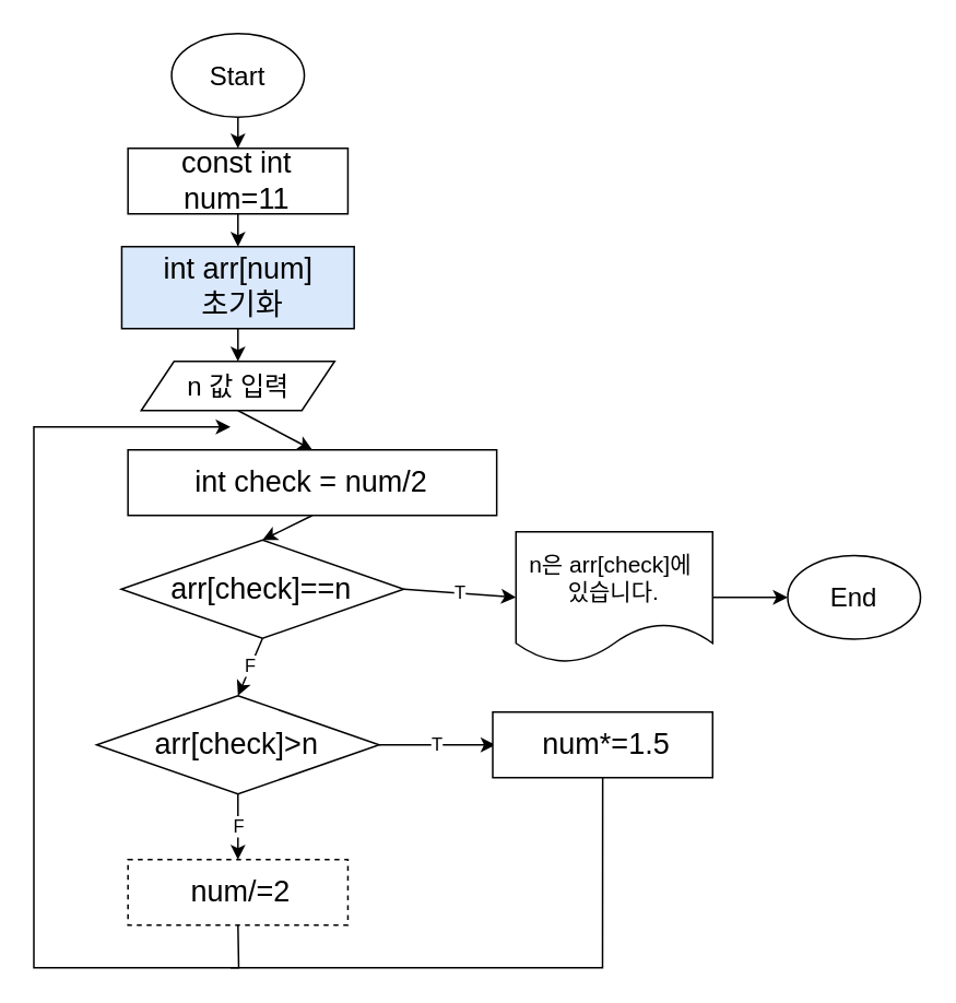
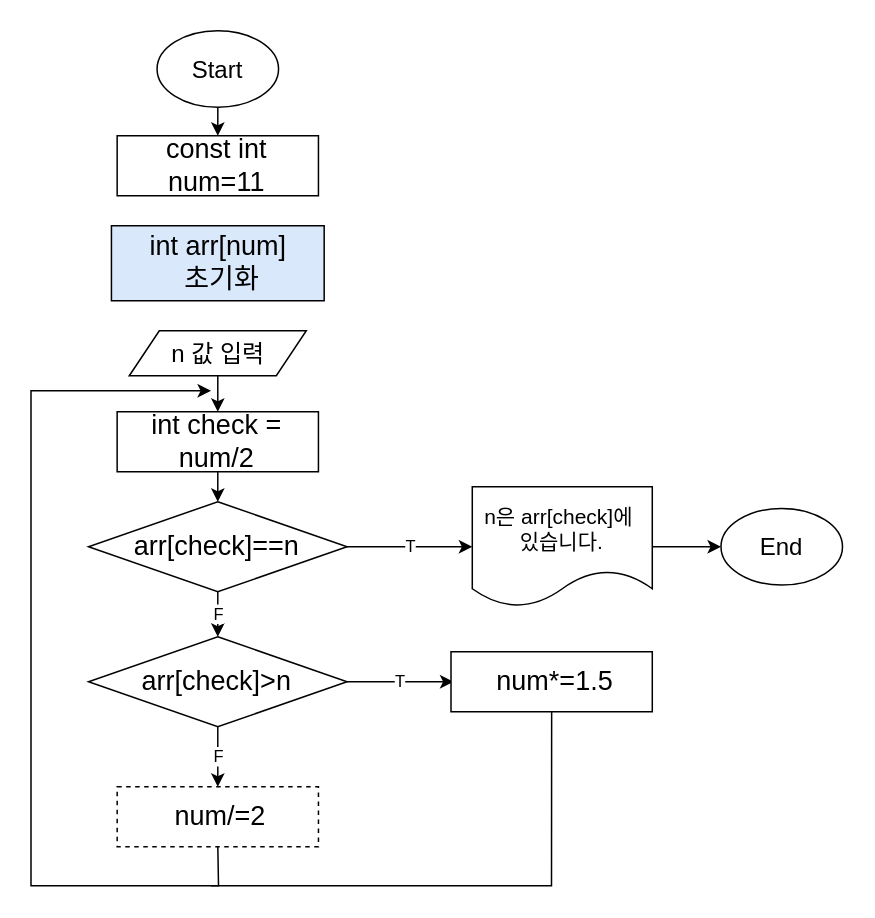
  <mxCell id="0" />
  <mxCell id="1" parent="0" />
  <mxCell id="2" value="&lt;font size=&quot;3&quot;&gt;Start&lt;/font&gt;" style="ellipse;whiteSpace=wrap;html=1;" parent="1" vertex="1"><mxGeometry x="104.04" y="20" width="81" height="51" as="geometry" /></mxCell>
  <mxCell id="3" value="&lt;font size=&quot;3&quot;&gt;n 값 입력&lt;/font&gt;" style="shape=parallelogram;perimeter=parallelogramPerimeter;whiteSpace=wrap;html=1;fixedSize=1;" parent="1" vertex="1"><mxGeometry x="85.53" y="220" width="118" height="30" as="geometry" /></mxCell>
  <mxCell id="4" value="" style="endArrow=classic;html=1;rounded=0;exitX=0.5;exitY=1;exitDx=0;exitDy=0;entryX=0.5;entryY=0;entryDx=0;entryDy=0;" parent="1" source="2" target="13" edge="1"><mxGeometry width="50" height="50" relative="1" as="geometry"><mxPoint x="161.16" y="493" as="sourcePoint" /><mxPoint x="145" y="100" as="targetPoint" /></mxGeometry></mxCell>
  <mxCell id="5" value="&lt;font style=&quot;font-size: 18px;&quot;&gt;int arr[num]&lt;br&gt;&amp;nbsp;초기화&lt;/font&gt;" style="rounded=0;whiteSpace=wrap;html=1;fillColor=#dae8fc;" parent="1" vertex="1"><mxGeometry x="73.63" y="150" width="141.82" height="50" as="geometry" /></mxCell>
- <mxCell id="6" value="" style="endArrow=classic;html=1;rounded=0;exitX=0.5;exitY=1;exitDx=0;exitDy=0;entryX=0.5;entryY=0;entryDx=0;entryDy=0;" parent="1" source="5" target="3" edge="1"><mxGeometry width="50" height="50" relative="1" as="geometry"><mxPoint x="-17.69" y="333" as="sourcePoint" /><mxPoint x="-25.62" y="323" as="targetPoint" /></mxGeometry></mxCell>
- <mxCell id="7" value="&lt;span style=&quot;font-size: 18px;&quot;&gt;arr[check]==n&lt;br&gt;&lt;/span&gt;" style="rhombus;whiteSpace=wrap;html=1;" vertex="1" parent="1"><mxGeometry x="73.34" y="329" width="172.37" height="60" as="geometry" /></mxCell>
+ <mxCell id="7" value="&lt;span style=&quot;font-size: 18px;&quot;&gt;arr[check]==n&lt;br&gt;&lt;/span&gt;" style="rhombus;whiteSpace=wrap;html=1;" vertex="1" parent="1"><mxGeometry x="58.34" y="334" width="172.37" height="60" as="geometry" /></mxCell>
  <mxCell id="8" value="T" style="endArrow=classic;html=1;rounded=0;exitX=1;exitY=0.5;exitDx=0;exitDy=0;entryX=0;entryY=0.5;entryDx=0;entryDy=0;" edge="1" parent="1" source="7" target="22"><mxGeometry width="50" height="50" relative="1" as="geometry"><mxPoint x="460.65" y="534" as="sourcePoint" /><mxPoint x="291.65" y="364" as="targetPoint" /></mxGeometry></mxCell>
  <mxCell id="9" value="F" style="endArrow=classic;html=1;rounded=0;exitX=0.5;exitY=1;exitDx=0;exitDy=0;entryX=0.5;entryY=0;entryDx=0;entryDy=0;" edge="1" parent="1" source="7" target="10"><mxGeometry width="50" height="50" relative="1" as="geometry"><mxPoint x="242.65" y="374" as="sourcePoint" /><mxPoint x="146.18" y="424" as="targetPoint" /></mxGeometry></mxCell>
  <mxCell id="10" value="&lt;span style=&quot;font-size: 18px;&quot;&gt;arr[check]&amp;gt;n&lt;br&gt;&lt;/span&gt;" style="rhombus;whiteSpace=wrap;html=1;" vertex="1" parent="1"><mxGeometry x="58.34" y="424" width="172.37" height="60" as="geometry" /></mxCell>
  <mxCell id="11" value="T" style="endArrow=classic;html=1;rounded=0;exitX=1;exitY=0.5;exitDx=0;exitDy=0;" edge="1" parent="1" source="10"><mxGeometry width="50" height="50" relative="1" as="geometry"><mxPoint x="242.65" y="374" as="sourcePoint" /><mxPoint x="301.65" y="454" as="targetPoint" /></mxGeometry></mxCell>
  <mxCell id="12" value="F" style="endArrow=classic;html=1;rounded=0;exitX=0.5;exitY=1;exitDx=0;exitDy=0;entryX=0.5;entryY=0;entryDx=0;entryDy=0;" edge="1" parent="1" source="10" target="18"><mxGeometry x="-0.003" width="50" height="50" relative="1" as="geometry"><mxPoint x="156.65" y="404" as="sourcePoint" /><mxPoint x="144.54" y="524" as="targetPoint" /><mxPoint as="offset" /></mxGeometry></mxCell>
  <mxCell id="13" value="&lt;font style=&quot;font-size: 18px;&quot;&gt;const int num=11&lt;/font&gt;" style="rounded=0;whiteSpace=wrap;html=1;" vertex="1" parent="1"><mxGeometry x="77.44" y="90" width="134.19" height="40" as="geometry" /></mxCell>
- <mxCell id="14" value="" style="endArrow=classic;html=1;rounded=0;exitX=0.5;exitY=1;exitDx=0;exitDy=0;" edge="1" parent="1" source="13" target="5"><mxGeometry width="50" height="50" relative="1" as="geometry"><mxPoint x="155" y="81" as="sourcePoint" /><mxPoint x="155" y="110" as="targetPoint" /></mxGeometry></mxCell>
  <mxCell id="15" value="" style="endArrow=classic;html=1;rounded=0;exitX=0.5;exitY=1;exitDx=0;exitDy=0;entryX=0.5;entryY=0;entryDx=0;entryDy=0;" edge="1" parent="1" source="3" target="16"><mxGeometry width="50" height="50" relative="1" as="geometry"><mxPoint x="155" y="210" as="sourcePoint" /><mxPoint x="180" y="270" as="targetPoint" /></mxGeometry></mxCell>
- <mxCell id="16" value="&lt;font style=&quot;font-size: 18px;&quot;&gt;int check = num/2&lt;/font&gt;" style="rounded=0;whiteSpace=wrap;html=1;" vertex="1" parent="1"><mxGeometry x="77.43" y="274" width="225" height="40" as="geometry" /></mxCell>
+ <mxCell id="16" value="&lt;font style=&quot;font-size: 18px;&quot;&gt;int check = num/2&lt;/font&gt;" style="rounded=0;whiteSpace=wrap;html=1;" vertex="1" parent="1"><mxGeometry x="77.43" y="274" width="134.19" height="40" as="geometry" /></mxCell>
  <mxCell id="17" value="" style="endArrow=classic;html=1;rounded=0;exitX=0.5;exitY=1;exitDx=0;exitDy=0;entryX=0.5;entryY=0;entryDx=0;entryDy=0;" edge="1" parent="1" source="16" target="7"><mxGeometry width="50" height="50" relative="1" as="geometry"><mxPoint x="155" y="144" as="sourcePoint" /><mxPoint x="155" y="164" as="targetPoint" /></mxGeometry></mxCell>
  <mxCell id="18" value="&lt;font style=&quot;font-size: 18px;&quot;&gt;&amp;nbsp;num/=2&lt;/font&gt;" style="rounded=0;whiteSpace=wrap;html=1;dashed=1;" vertex="1" parent="1"><mxGeometry x="77.45" y="524" width="134.19" height="40" as="geometry" /></mxCell>
  <mxCell id="19" value="&lt;font style=&quot;font-size: 18px;&quot;&gt;&amp;nbsp;num*=1.5&lt;/font&gt;" style="rounded=0;whiteSpace=wrap;html=1;" vertex="1" parent="1"><mxGeometry x="300" y="434" width="134.19" height="40" as="geometry" /></mxCell>
  <mxCell id="20" value="" style="endArrow=classic;html=1;rounded=0;exitX=0.5;exitY=1;exitDx=0;exitDy=0;" edge="1" parent="1" source="18"><mxGeometry width="50" height="50" relative="1" as="geometry"><mxPoint x="155" y="320" as="sourcePoint" /><mxPoint x="140" y="260" as="targetPoint" /><Array as="points"><mxPoint x="145" y="590" /><mxPoint x="20" y="590" /><mxPoint x="20" y="260" /></Array></mxGeometry></mxCell>
  <mxCell id="21" value="" style="endArrow=none;html=1;rounded=0;entryX=0.5;entryY=1;entryDx=0;entryDy=0;" edge="1" parent="1" target="19"><mxGeometry width="50" height="50" relative="1" as="geometry"><mxPoint x="140" y="590" as="sourcePoint" /><mxPoint x="370" y="504" as="targetPoint" /><Array as="points"><mxPoint x="367" y="590" /></Array></mxGeometry></mxCell>
  <mxCell id="22" value="&lt;font style=&quot;font-size: 14px;&quot;&gt;n은 arr[check]에&amp;nbsp;&lt;br&gt;있습니다.&lt;/font&gt;" style="shape=document;whiteSpace=wrap;html=1;boundedLbl=1;" vertex="1" parent="1"><mxGeometry x="314.19" y="324" width="120" height="80" as="geometry" /></mxCell>
  <mxCell id="23" value="&lt;font size=&quot;3&quot;&gt;End&lt;/font&gt;" style="ellipse;whiteSpace=wrap;html=1;" vertex="1" parent="1"><mxGeometry x="480" y="338.5" width="81" height="51" as="geometry" /></mxCell>
  <mxCell id="24" value="" style="endArrow=classic;html=1;rounded=0;exitX=1;exitY=0.5;exitDx=0;exitDy=0;entryX=0;entryY=0.5;entryDx=0;entryDy=0;" edge="1" parent="1" source="22" target="23"><mxGeometry width="50" height="50" relative="1" as="geometry"><mxPoint x="155" y="140" as="sourcePoint" /><mxPoint x="155" y="160" as="targetPoint" /></mxGeometry></mxCell>
